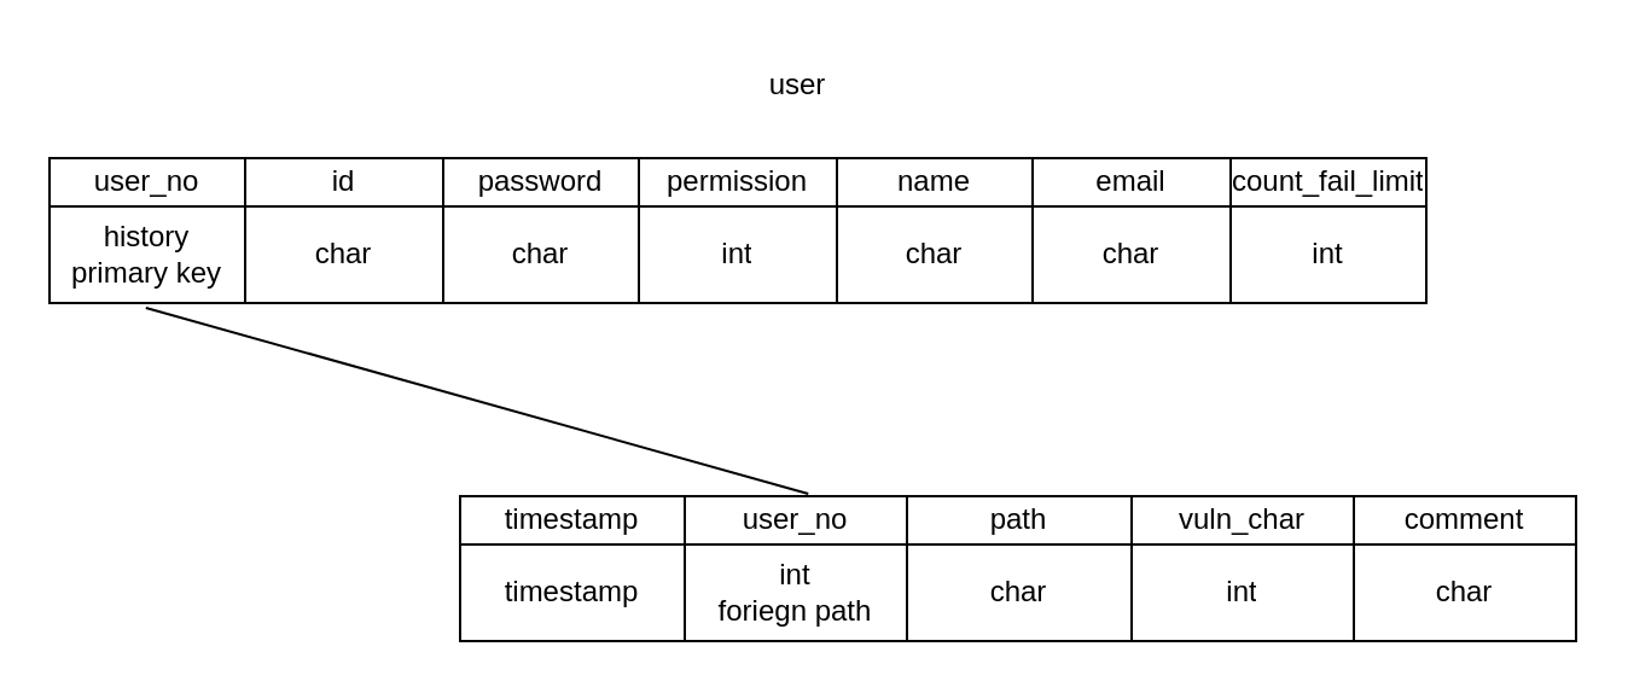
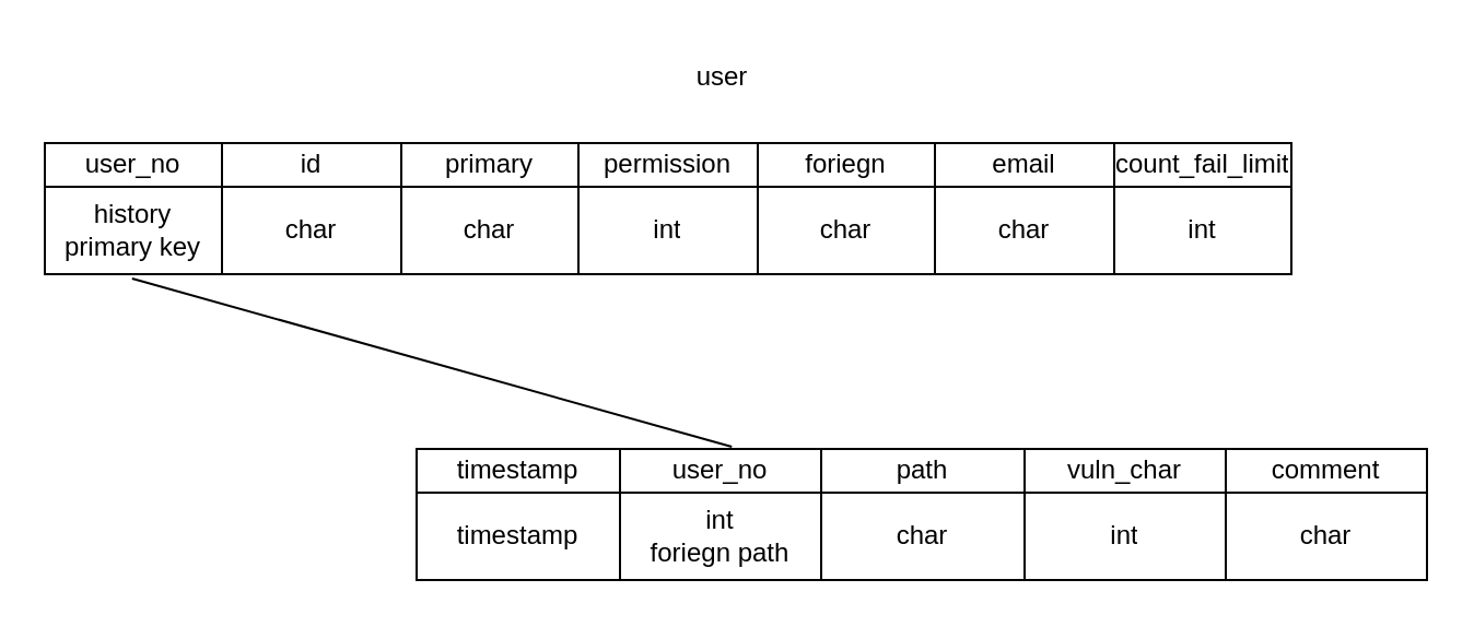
  <mxCell id="0" />
  <mxCell id="1" parent="0" />
  <mxCell id="2" value="" style="shape=table;startSize=0;container=1;collapsible=0;childLayout=tableLayout;" vertex="1" parent="1"><mxGeometry x="20" y="65" width="570" height="60" as="geometry" /></mxCell>
  <mxCell id="3" value="" style="shape=tableRow;horizontal=0;startSize=0;swimlaneHead=0;swimlaneBody=0;top=0;left=0;bottom=0;right=0;collapsible=0;dropTarget=0;fillColor=none;points=[[0,0.5],[1,0.5]];portConstraint=eastwest;" vertex="1" parent="2"><mxGeometry width="570" height="20" as="geometry" /></mxCell>
  <mxCell id="4" value="user_no" style="shape=partialRectangle;html=1;whiteSpace=wrap;connectable=0;overflow=hidden;fillColor=none;top=0;left=0;bottom=0;right=0;pointerEvents=1;" vertex="1" parent="3"><mxGeometry width="81" height="20" as="geometry"><mxRectangle width="81" height="20" as="alternateBounds" /></mxGeometry></mxCell>
  <mxCell id="5" value="id" style="shape=partialRectangle;html=1;whiteSpace=wrap;connectable=0;overflow=hidden;fillColor=none;top=0;left=0;bottom=0;right=0;pointerEvents=1;" vertex="1" parent="3"><mxGeometry x="81" width="82" height="20" as="geometry"><mxRectangle width="82" height="20" as="alternateBounds" /></mxGeometry></mxCell>
- <mxCell id="6" value="password" style="shape=partialRectangle;html=1;whiteSpace=wrap;connectable=0;overflow=hidden;fillColor=none;top=0;left=0;bottom=0;right=0;pointerEvents=1;" vertex="1" parent="3"><mxGeometry x="163" width="81" height="20" as="geometry"><mxRectangle width="81" height="20" as="alternateBounds" /></mxGeometry></mxCell>
+ <mxCell id="6" value="primary" style="shape=partialRectangle;html=1;whiteSpace=wrap;connectable=0;overflow=hidden;fillColor=none;top=0;left=0;bottom=0;right=0;pointerEvents=1;" vertex="1" parent="3"><mxGeometry x="163" width="81" height="20" as="geometry"><mxRectangle width="81" height="20" as="alternateBounds" /></mxGeometry></mxCell>
  <mxCell id="7" value="permission" style="shape=partialRectangle;html=1;whiteSpace=wrap;connectable=0;overflow=hidden;fillColor=none;top=0;left=0;bottom=0;right=0;pointerEvents=1;" vertex="1" parent="3"><mxGeometry x="244" width="82" height="20" as="geometry"><mxRectangle width="82" height="20" as="alternateBounds" /></mxGeometry></mxCell>
- <mxCell id="8" value="name" style="shape=partialRectangle;html=1;whiteSpace=wrap;connectable=0;overflow=hidden;fillColor=none;top=0;left=0;bottom=0;right=0;pointerEvents=1;" vertex="1" parent="3"><mxGeometry x="326" width="81" height="20" as="geometry"><mxRectangle width="81" height="20" as="alternateBounds" /></mxGeometry></mxCell>
+ <mxCell id="8" value="foriegn" style="shape=partialRectangle;html=1;whiteSpace=wrap;connectable=0;overflow=hidden;fillColor=none;top=0;left=0;bottom=0;right=0;pointerEvents=1;" vertex="1" parent="3"><mxGeometry x="326" width="81" height="20" as="geometry"><mxRectangle width="81" height="20" as="alternateBounds" /></mxGeometry></mxCell>
  <mxCell id="9" value="email" style="shape=partialRectangle;html=1;whiteSpace=wrap;connectable=0;overflow=hidden;fillColor=none;top=0;left=0;bottom=0;right=0;pointerEvents=1;" vertex="1" parent="3"><mxGeometry x="407" width="82" height="20" as="geometry"><mxRectangle width="82" height="20" as="alternateBounds" /></mxGeometry></mxCell>
  <mxCell id="10" value="count_fail_limit" style="shape=partialRectangle;html=1;whiteSpace=wrap;connectable=0;overflow=hidden;fillColor=none;top=0;left=0;bottom=0;right=0;pointerEvents=1;" vertex="1" parent="3"><mxGeometry x="489" width="81" height="20" as="geometry"><mxRectangle width="81" height="20" as="alternateBounds" /></mxGeometry></mxCell>
  <mxCell id="11" value="" style="shape=tableRow;horizontal=0;startSize=0;swimlaneHead=0;swimlaneBody=0;top=0;left=0;bottom=0;right=0;collapsible=0;dropTarget=0;fillColor=none;points=[[0,0.5],[1,0.5]];portConstraint=eastwest;" vertex="1" parent="2"><mxGeometry y="20" width="570" height="40" as="geometry" /></mxCell>
  <mxCell id="12" value="history &lt;br&gt;primary key" style="shape=partialRectangle;html=1;whiteSpace=wrap;connectable=0;overflow=hidden;fillColor=none;top=0;left=0;bottom=0;right=0;pointerEvents=1;" vertex="1" parent="11"><mxGeometry width="81" height="40" as="geometry"><mxRectangle width="81" height="40" as="alternateBounds" /></mxGeometry></mxCell>
  <mxCell id="13" value="char" style="shape=partialRectangle;html=1;whiteSpace=wrap;connectable=0;overflow=hidden;fillColor=none;top=0;left=0;bottom=0;right=0;pointerEvents=1;" vertex="1" parent="11"><mxGeometry x="81" width="82" height="40" as="geometry"><mxRectangle width="82" height="40" as="alternateBounds" /></mxGeometry></mxCell>
  <mxCell id="14" value="char" style="shape=partialRectangle;html=1;whiteSpace=wrap;connectable=0;overflow=hidden;fillColor=none;top=0;left=0;bottom=0;right=0;pointerEvents=1;" vertex="1" parent="11"><mxGeometry x="163" width="81" height="40" as="geometry"><mxRectangle width="81" height="40" as="alternateBounds" /></mxGeometry></mxCell>
  <mxCell id="15" value="int" style="shape=partialRectangle;html=1;whiteSpace=wrap;connectable=0;overflow=hidden;fillColor=none;top=0;left=0;bottom=0;right=0;pointerEvents=1;" vertex="1" parent="11"><mxGeometry x="244" width="82" height="40" as="geometry"><mxRectangle width="82" height="40" as="alternateBounds" /></mxGeometry></mxCell>
  <mxCell id="16" value="char" style="shape=partialRectangle;html=1;whiteSpace=wrap;connectable=0;overflow=hidden;fillColor=none;top=0;left=0;bottom=0;right=0;pointerEvents=1;" vertex="1" parent="11"><mxGeometry x="326" width="81" height="40" as="geometry"><mxRectangle width="81" height="40" as="alternateBounds" /></mxGeometry></mxCell>
  <mxCell id="17" value="char" style="shape=partialRectangle;html=1;whiteSpace=wrap;connectable=0;overflow=hidden;fillColor=none;top=0;left=0;bottom=0;right=0;pointerEvents=1;" vertex="1" parent="11"><mxGeometry x="407" width="82" height="40" as="geometry"><mxRectangle width="82" height="40" as="alternateBounds" /></mxGeometry></mxCell>
  <mxCell id="18" value="int" style="shape=partialRectangle;html=1;whiteSpace=wrap;connectable=0;overflow=hidden;fillColor=none;top=0;left=0;bottom=0;right=0;pointerEvents=1;" vertex="1" parent="11"><mxGeometry x="489" width="81" height="40" as="geometry"><mxRectangle width="81" height="40" as="alternateBounds" /></mxGeometry></mxCell>
  <mxCell id="19" value="user" style="text;html=1;strokeColor=none;fillColor=none;align=center;verticalAlign=middle;whiteSpace=wrap;rounded=0;" vertex="1" parent="1"><mxGeometry x="300" y="20" width="60" height="30" as="geometry" /></mxCell>
  <mxCell id="20" value="" style="shape=table;startSize=0;container=1;collapsible=0;childLayout=tableLayout;" vertex="1" parent="1"><mxGeometry x="190" y="205" width="462" height="60" as="geometry" /></mxCell>
  <mxCell id="21" value="" style="shape=tableRow;horizontal=0;startSize=0;swimlaneHead=0;swimlaneBody=0;top=0;left=0;bottom=0;right=0;collapsible=0;dropTarget=0;fillColor=none;points=[[0,0.5],[1,0.5]];portConstraint=eastwest;" vertex="1" parent="20"><mxGeometry width="462" height="20" as="geometry" /></mxCell>
  <mxCell id="22" value="timestamp" style="shape=partialRectangle;html=1;whiteSpace=wrap;connectable=0;overflow=hidden;fillColor=none;top=0;left=0;bottom=0;right=0;pointerEvents=1;" vertex="1" parent="21"><mxGeometry width="93" height="20" as="geometry"><mxRectangle width="93" height="20" as="alternateBounds" /></mxGeometry></mxCell>
  <mxCell id="23" value="user_no" style="shape=partialRectangle;html=1;whiteSpace=wrap;connectable=0;overflow=hidden;fillColor=none;top=0;left=0;bottom=0;right=0;pointerEvents=1;" vertex="1" parent="21"><mxGeometry x="93" width="92" height="20" as="geometry"><mxRectangle width="92" height="20" as="alternateBounds" /></mxGeometry></mxCell>
  <mxCell id="24" value="path" style="shape=partialRectangle;html=1;whiteSpace=wrap;connectable=0;overflow=hidden;fillColor=none;top=0;left=0;bottom=0;right=0;pointerEvents=1;" vertex="1" parent="21"><mxGeometry x="185" width="93" height="20" as="geometry"><mxRectangle width="93" height="20" as="alternateBounds" /></mxGeometry></mxCell>
  <mxCell id="25" value="vuln_char" style="shape=partialRectangle;html=1;whiteSpace=wrap;connectable=0;overflow=hidden;fillColor=none;top=0;left=0;bottom=0;right=0;pointerEvents=1;" vertex="1" parent="21"><mxGeometry x="278" width="92" height="20" as="geometry"><mxRectangle width="92" height="20" as="alternateBounds" /></mxGeometry></mxCell>
  <mxCell id="26" value="comment" style="shape=partialRectangle;html=1;whiteSpace=wrap;connectable=0;overflow=hidden;fillColor=none;top=0;left=0;bottom=0;right=0;pointerEvents=1;" vertex="1" parent="21"><mxGeometry x="370" width="92" height="20" as="geometry"><mxRectangle width="92" height="20" as="alternateBounds" /></mxGeometry></mxCell>
  <mxCell id="27" value="" style="shape=tableRow;horizontal=0;startSize=0;swimlaneHead=0;swimlaneBody=0;top=0;left=0;bottom=0;right=0;collapsible=0;dropTarget=0;fillColor=none;points=[[0,0.5],[1,0.5]];portConstraint=eastwest;" vertex="1" parent="20"><mxGeometry y="20" width="462" height="40" as="geometry" /></mxCell>
  <mxCell id="28" value="timestamp" style="shape=partialRectangle;html=1;whiteSpace=wrap;connectable=0;overflow=hidden;fillColor=none;top=0;left=0;bottom=0;right=0;pointerEvents=1;" vertex="1" parent="27"><mxGeometry width="93" height="40" as="geometry"><mxRectangle width="93" height="40" as="alternateBounds" /></mxGeometry></mxCell>
  <mxCell id="29" value="int&lt;br&gt;foriegn path" style="shape=partialRectangle;html=1;whiteSpace=wrap;connectable=0;overflow=hidden;fillColor=none;top=0;left=0;bottom=0;right=0;pointerEvents=1;" vertex="1" parent="27"><mxGeometry x="93" width="92" height="40" as="geometry"><mxRectangle width="92" height="40" as="alternateBounds" /></mxGeometry></mxCell>
  <mxCell id="30" value="char" style="shape=partialRectangle;html=1;whiteSpace=wrap;connectable=0;overflow=hidden;fillColor=none;top=0;left=0;bottom=0;right=0;pointerEvents=1;" vertex="1" parent="27"><mxGeometry x="185" width="93" height="40" as="geometry"><mxRectangle width="93" height="40" as="alternateBounds" /></mxGeometry></mxCell>
  <mxCell id="31" value="int" style="shape=partialRectangle;html=1;whiteSpace=wrap;connectable=0;overflow=hidden;fillColor=none;top=0;left=0;bottom=0;right=0;pointerEvents=1;" vertex="1" parent="27"><mxGeometry x="278" width="92" height="40" as="geometry"><mxRectangle width="92" height="40" as="alternateBounds" /></mxGeometry></mxCell>
  <mxCell id="32" value="char" style="shape=partialRectangle;html=1;whiteSpace=wrap;connectable=0;overflow=hidden;fillColor=none;top=0;left=0;bottom=0;right=0;pointerEvents=1;" vertex="1" parent="27"><mxGeometry x="370" width="92" height="40" as="geometry"><mxRectangle width="92" height="40" as="alternateBounds" /></mxGeometry></mxCell>
  <mxCell id="33" value="" style="endArrow=none;html=1;rounded=0;entryX=0.07;entryY=1.05;entryDx=0;entryDy=0;entryPerimeter=0;exitX=0.312;exitY=-0.05;exitDx=0;exitDy=0;exitPerimeter=0;" edge="1" parent="1" source="21" target="11"><mxGeometry width="50" height="50" relative="1" as="geometry"><mxPoint x="210" y="305" as="sourcePoint" /><mxPoint x="260" y="255" as="targetPoint" /></mxGeometry></mxCell>
